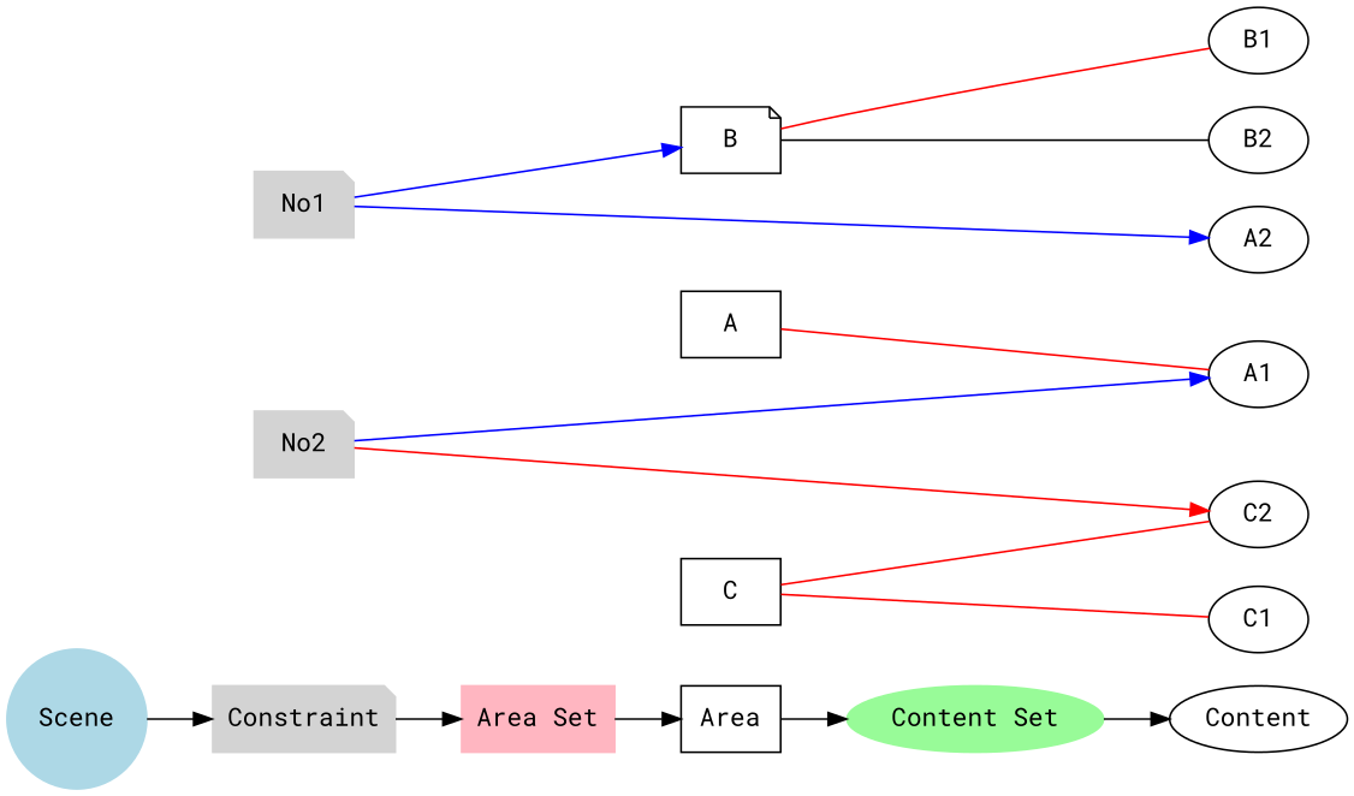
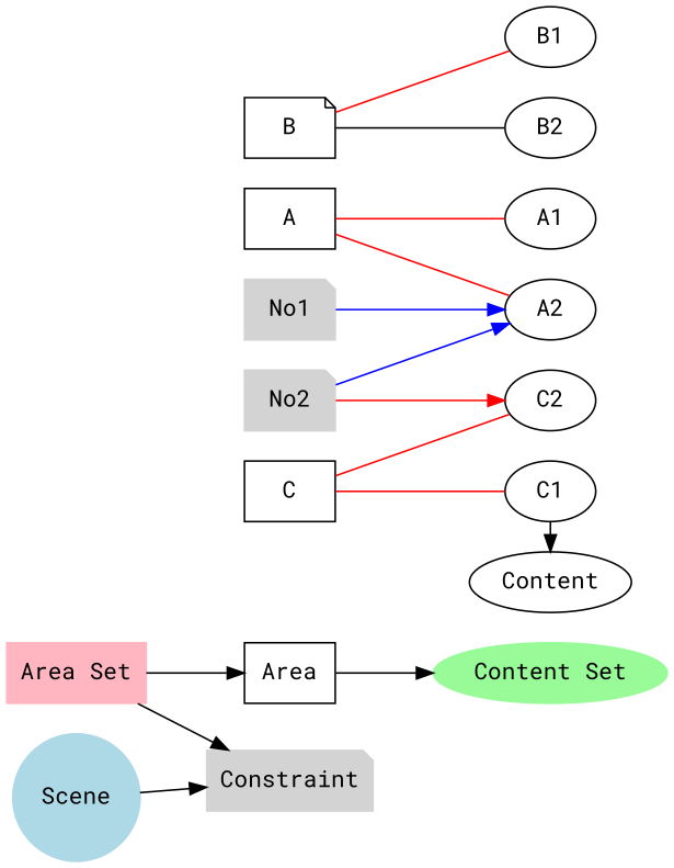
  digraph {
    clusterrank=global
    fontname="Roboto Mono"
    rankdir=LR
    node [fontname="Roboto Mono" shape=ellipse]
    edge [fontname="Roboto Mono" color=red]
    Area [shape=box]
    n2 [label=A shape=box]
    n3 [label=B shape=note]
    n4 [label=C shape=box]
    Content
    n6 [label=A1]
    n7 [label=A2]
    n8 [label=B1]
    n9 [label=B2]
    n10 [label=C1]
    n11 [label=C2]
    Constraint [color=lightgrey shape=note style=filled]
    n13 [color=lightgrey label=No1 shape=note style=filled]
    n14 [color=lightgrey label=No2 shape=note style=filled]
    "Area Set" [color=lightpink shape=box style=filled]
    "Content Set" [color=palegreen style=filled]
    Scene [color=lightblue shape=circle style=filled]
    subgraph sub_1 {
      rank=same
      Area
      n2
      n3
      n4
    }
    subgraph sub_2 {
      rank=same
      Content
      n6
      n7
      n8
      n9
      n10
      n11
    }
    subgraph sub_3 {
      rank=same
      Constraint
      n13
      n14
    }
    subgraph sub_4 {
      rank=same
      Constraint
    }
    subgraph sub_5 {
      rank=same
      Constraint
    }
    subgraph sub_6 {
      "Area Set"
    }
    subgraph sub_7 {
      "Content Set"
    }
    subgraph sub_8 {
      rank=same
      Scene
    }
    Area -> "Content Set" [color=""]
    n2 -> n6 [dir=none]
+   n2 -> n7 [dir=none]
    n3 -> n8 [dir=none]
    n3 -> n9 [color=black dir=none]
    n4 -> n10 [dir=none]
    n4 -> n11 [dir=none]
-   Constraint -> "Area Set" [color=""]
-   n13 -> n3 [color=blue]
+   "Area Set" -> Constraint [color=""]
    n13 -> n7 [color=blue]
-   n14 -> n6 [color=blue]
+   n14 -> n7 [color=blue]
    n14 -> n11
    "Area Set" -> Area [color=""]
-   "Content Set" -> Content [color=""]
+   n10 -> Content [color=""]
    Scene -> Constraint [color=""]
  }
